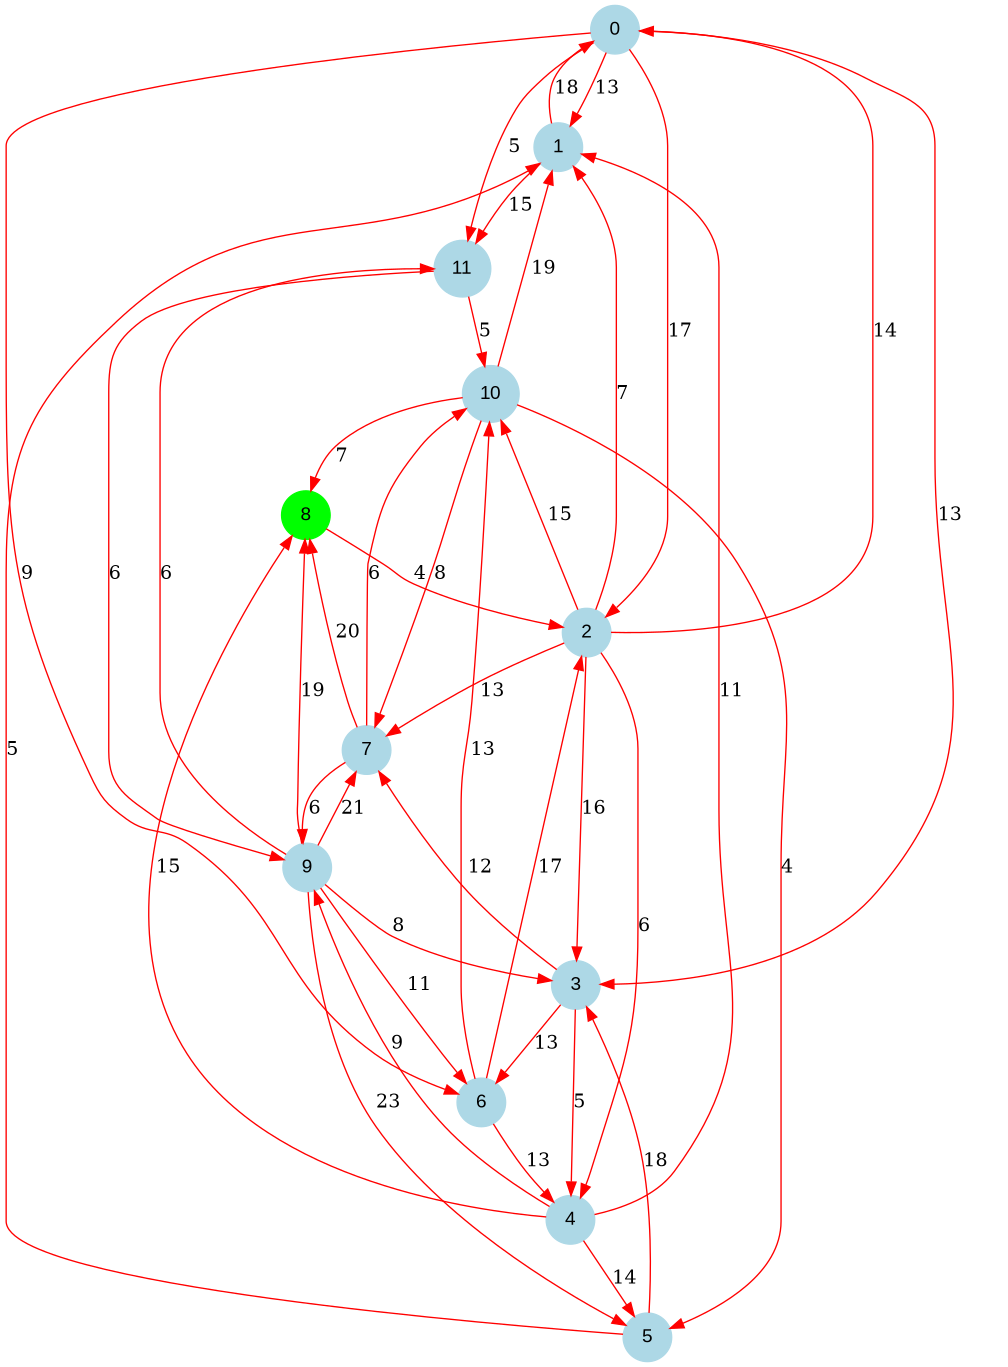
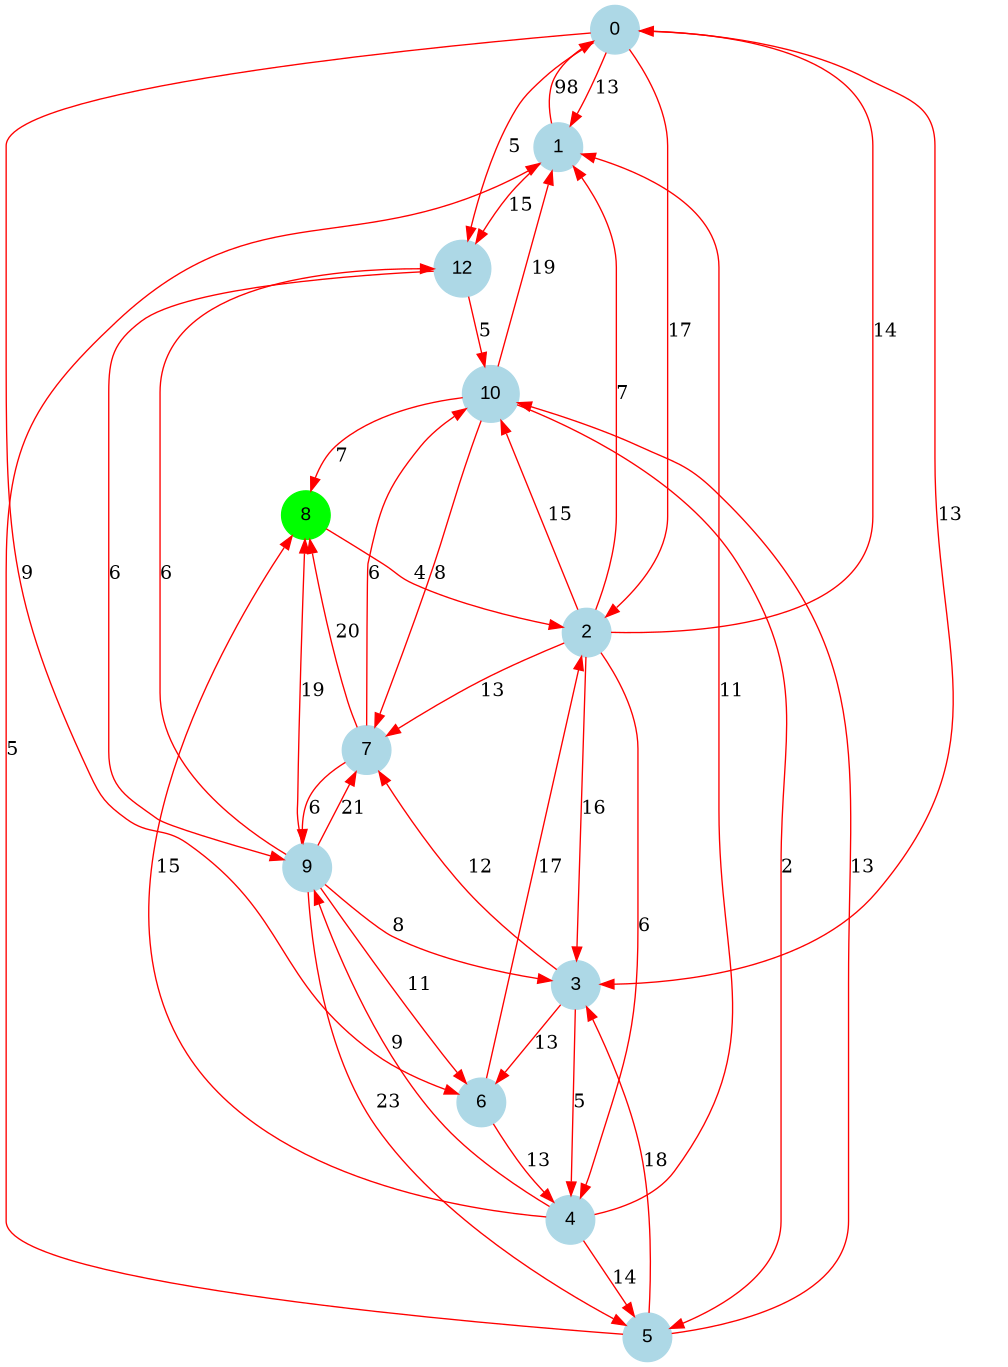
  digraph {
    rankdir=TB
    node [color=lightblue fontname=Arial shape=circle style=filled]
    edge [color=red]
    0
    1
    2
    3
    6
-   11
+   11 [label=12]
    4
    7
    10
    9
    5
    8 [color=green]
    0 -> 1 [label=13]
    0 -> 2 [label=17]
    0 -> 3 [label=13]
    0 -> 6 [label=9]
    0 -> 11 [label=5]
-   1 -> 0 [label=18]
+   1 -> 0 [label=98]
    1 -> 11 [label=15]
    2 -> 0 [label=14]
    2 -> 1 [label=7]
    2 -> 3 [label=16]
    2 -> 4 [label=6]
    2 -> 7 [label=13]
    2 -> 10 [label=15]
    3 -> 6 [label=13]
    3 -> 4 [label=5]
    3 -> 7 [label=12]
    6 -> 2 [label=17]
    6 -> 4 [label=13]
    11 -> 10 [label=5]
    11 -> 9 [label=6]
    4 -> 1 [label=11]
    4 -> 9 [label=9]
    4 -> 5 [label=14]
    4 -> 8 [label=15]
    7 -> 10 [label=6]
    7 -> 9 [label=6]
    7 -> 8 [label=20]
    10 -> 1 [label=19]
    10 -> 7 [label=8]
-   10 -> 5 [label=4]
+   10 -> 5 [label=2]
    10 -> 8 [label=7]
    9 -> 3 [label=8]
    9 -> 6 [label=11]
    9 -> 11 [label=6]
    9 -> 7 [label=21]
    9 -> 5 [label=23]
    9 -> 8 [label=19]
    5 -> 1 [label=5]
    5 -> 3 [label=18]
-   6 -> 10 [label=13]
+   5 -> 10 [label=13]
    8 -> 2 [label=4]
  }
